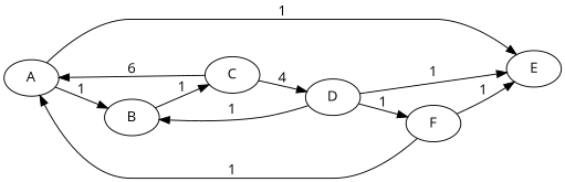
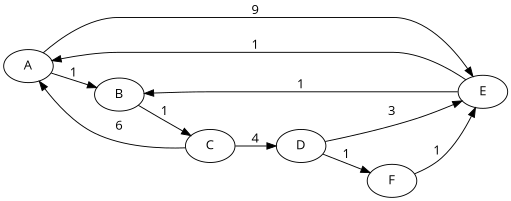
  digraph {
    fontname="Open Sans"
    overlap_scaling=-5
    rankdir=LR
    node [fontname="Open Sans"]
    edge [fontname="Open Sans"]
    A
    B
    E
    C
    D
    F
    A -> B [label=1]
-   A -> E [label=1]
+   A -> E [label=9]
    B -> C [label=1]
-   F -> A [label=1]
-   D -> B [label=1]
+   E -> A [label=1]
+   E -> B [label=1]
    C -> A [label=6]
    C -> D [label=4]
-   D -> E [label=1]
+   D -> E [label=3]
    D -> F [label=1]
    F -> E [label=1]
  }
